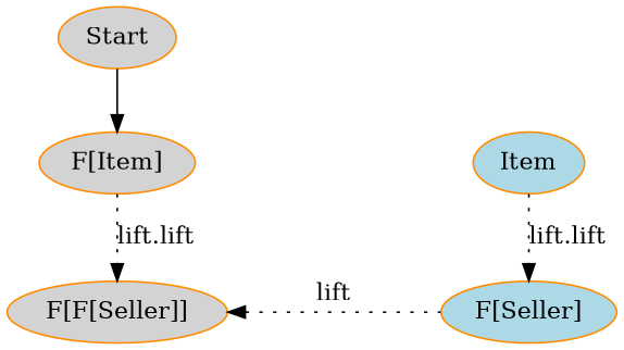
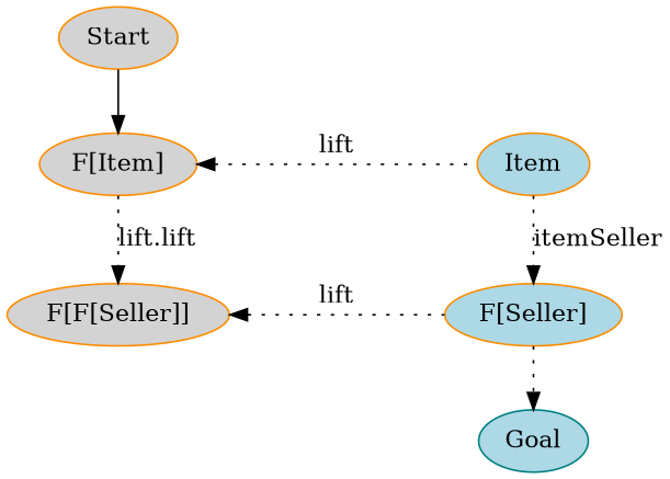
  digraph {
    node [color=darkorange fillcolor=lightgrey style=filled]
    edge [style=dotted]
    n1 [group=upper label="F[Item]"]
    Item [fillcolor=lightblue group=lower]
    n3 [group=upper label="F[F[Seller]]"]
    n4 [fillcolor=lightblue group=lower label="F[Seller]"]
+   Goal [color=teal fillcolor=lightblue]
    Start
    subgraph sub_1 {
      rank=same
      n1
      Item
    }
    subgraph sub_2 {
      rank=same
      n3
      n4
    }
+   n1 -> Item [dir=back label=lift]
    n1 -> n3 [label="lift.lift"]
    n1 -> n4 [label="itemSeller.lift⨾flatten" style=invis]
-   Item -> n4 [label="lift.lift"]
+   Item -> n4 [label=itemSeller]
    n3 -> n4 [dir=back label=lift]
    n3 -> n4 [style=invis xlabel=flatten]
+   n4 -> Goal
    Start -> n1 [style=solid]
  }
